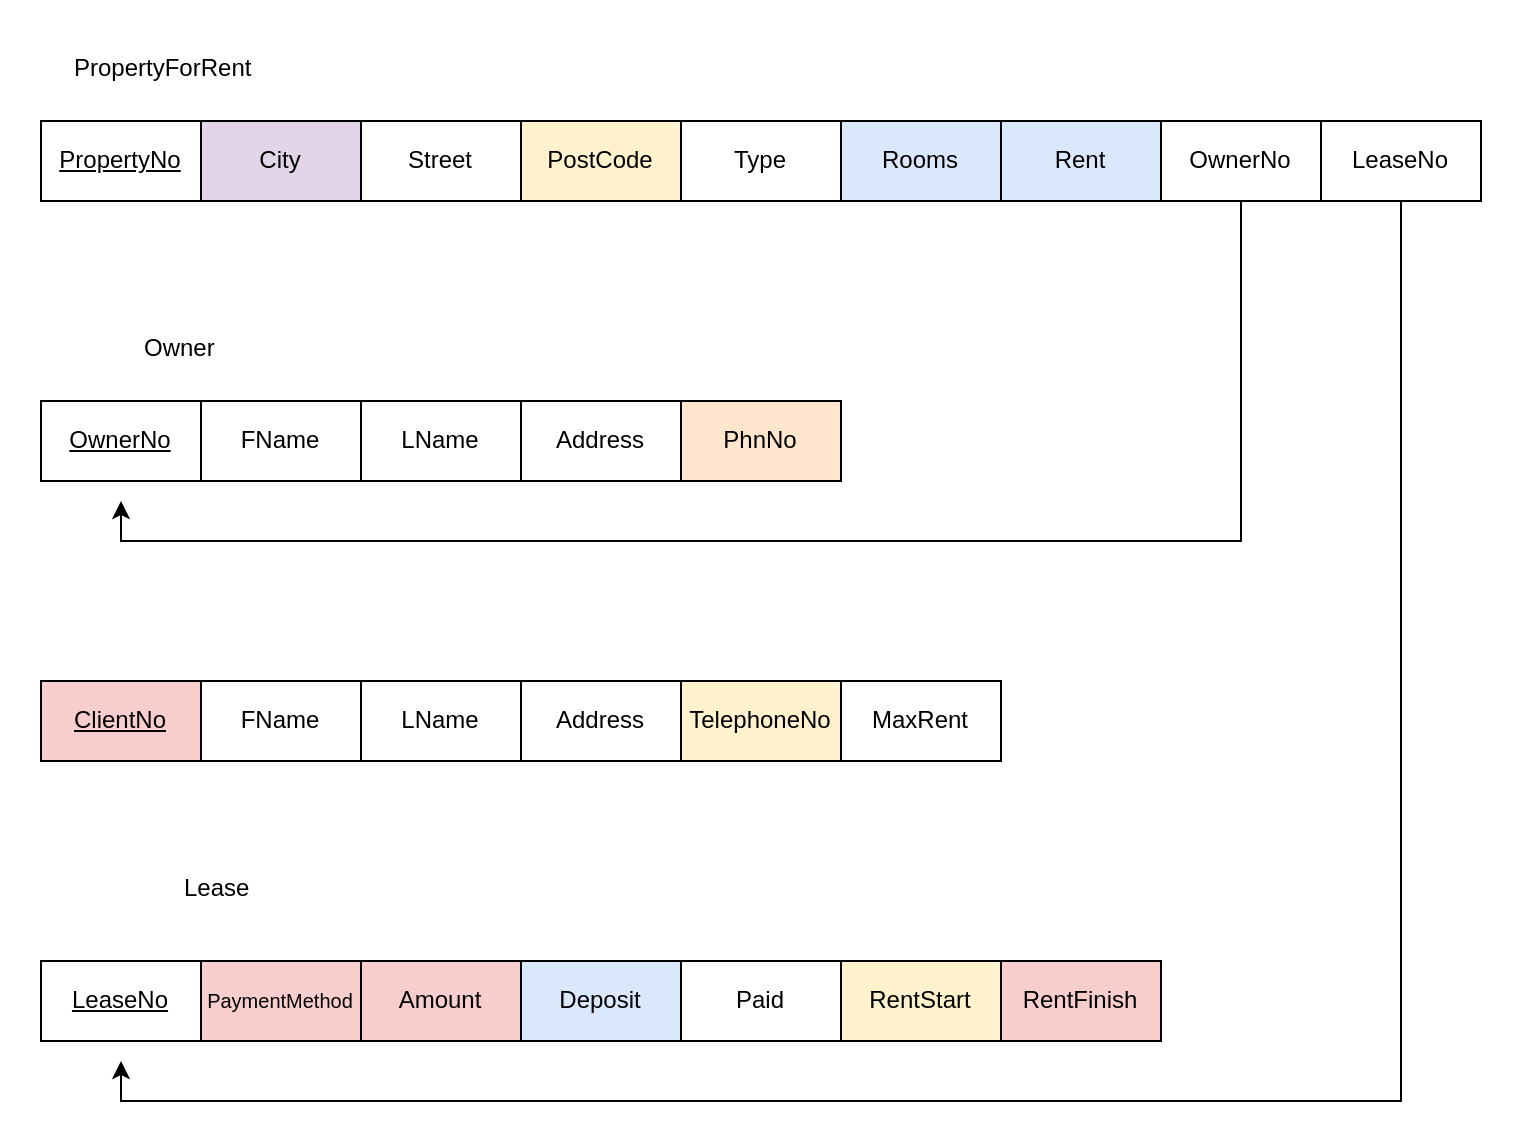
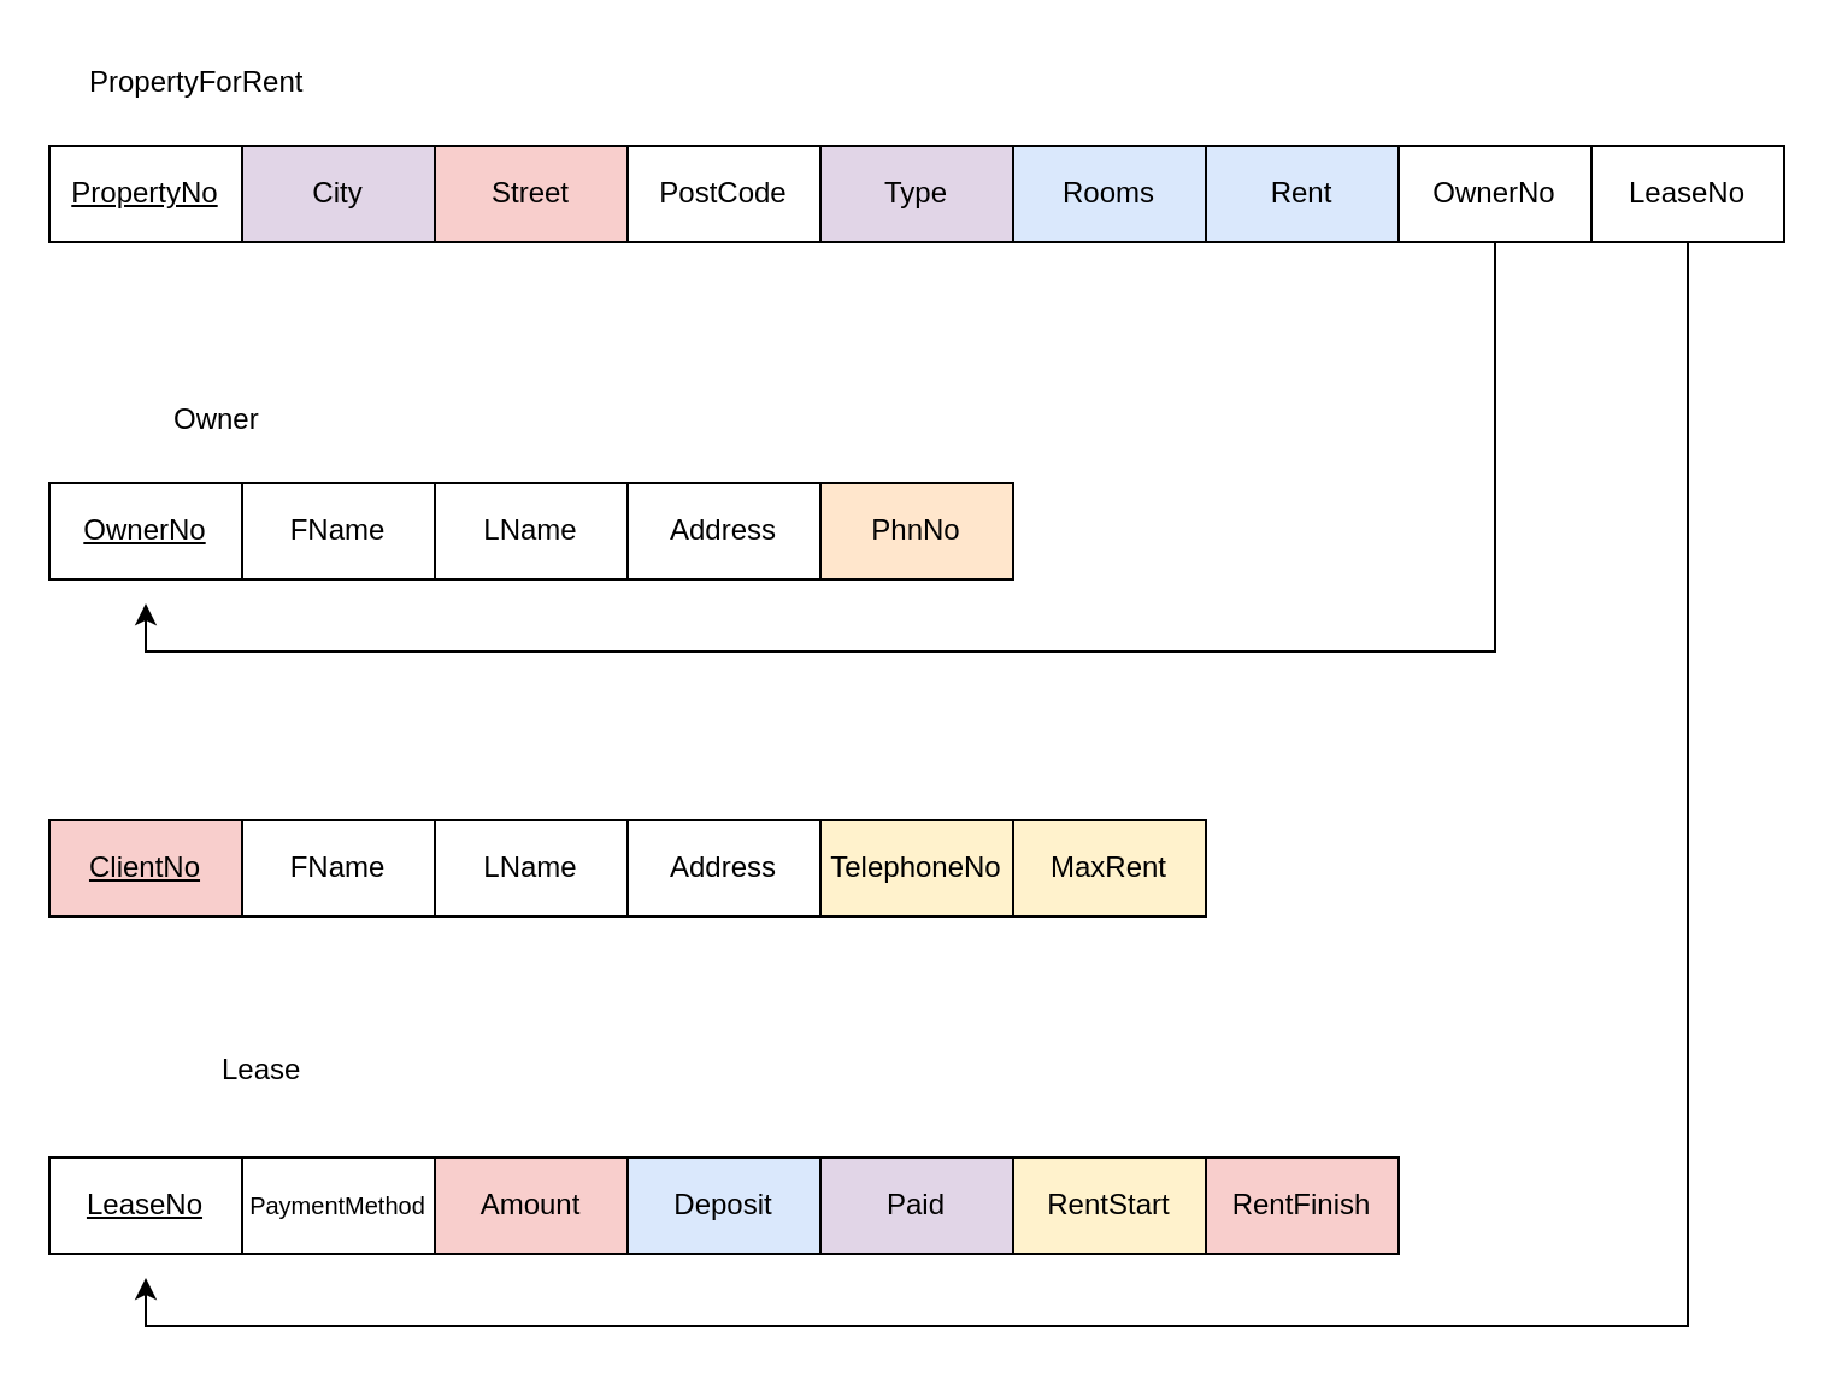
  <mxCell id="0" />
  <mxCell id="1" parent="0" />
  <mxCell id="2" value="" style="rounded=0;whiteSpace=wrap;html=1;" vertex="1" parent="1"><mxGeometry x="20" y="60" width="560" height="40" as="geometry" /></mxCell>
  <mxCell id="3" value="" style="endArrow=none;html=1;rounded=0;" edge="1" parent="1"><mxGeometry width="50" height="50" relative="1" as="geometry"><mxPoint x="100" y="100" as="sourcePoint" /><mxPoint x="100" y="60" as="targetPoint" /></mxGeometry></mxCell>
  <mxCell id="4" value="" style="endArrow=none;html=1;rounded=0;" edge="1" parent="1"><mxGeometry width="50" height="50" relative="1" as="geometry"><mxPoint x="180" y="100" as="sourcePoint" /><mxPoint x="180" y="60" as="targetPoint" /></mxGeometry></mxCell>
  <mxCell id="5" value="" style="endArrow=none;html=1;rounded=0;" edge="1" parent="1"><mxGeometry width="50" height="50" relative="1" as="geometry"><mxPoint x="259.76" y="100" as="sourcePoint" /><mxPoint x="259.76" y="60" as="targetPoint" /></mxGeometry></mxCell>
  <mxCell id="6" value="" style="endArrow=none;html=1;rounded=0;" edge="1" parent="1"><mxGeometry width="50" height="50" relative="1" as="geometry"><mxPoint x="340" y="100" as="sourcePoint" /><mxPoint x="340" y="60" as="targetPoint" /></mxGeometry></mxCell>
  <mxCell id="7" value="" style="endArrow=none;html=1;rounded=0;" edge="1" parent="1" source="38"><mxGeometry width="50" height="50" relative="1" as="geometry"><mxPoint x="420" y="100" as="sourcePoint" /><mxPoint x="420" y="60" as="targetPoint" /></mxGeometry></mxCell>
  <mxCell id="8" value="" style="rounded=0;whiteSpace=wrap;html=1;" vertex="1" parent="1"><mxGeometry x="20" y="200" width="400" height="40" as="geometry" /></mxCell>
  <mxCell id="9" value="" style="endArrow=none;html=1;rounded=0;" edge="1" parent="1"><mxGeometry width="50" height="50" relative="1" as="geometry"><mxPoint x="100" y="240" as="sourcePoint" /><mxPoint x="100" y="200" as="targetPoint" /></mxGeometry></mxCell>
  <mxCell id="10" value="" style="endArrow=none;html=1;rounded=0;" edge="1" parent="1" source="44"><mxGeometry width="50" height="50" relative="1" as="geometry"><mxPoint x="180" y="240" as="sourcePoint" /><mxPoint x="180" y="200" as="targetPoint" /></mxGeometry></mxCell>
  <mxCell id="11" value="" style="endArrow=none;html=1;rounded=0;" edge="1" parent="1" source="46"><mxGeometry width="50" height="50" relative="1" as="geometry"><mxPoint x="259.76" y="240" as="sourcePoint" /><mxPoint x="259.76" y="200" as="targetPoint" /></mxGeometry></mxCell>
  <mxCell id="12" value="" style="endArrow=none;html=1;rounded=0;" edge="1" parent="1"><mxGeometry width="50" height="50" relative="1" as="geometry"><mxPoint x="340" y="240" as="sourcePoint" /><mxPoint x="340" y="200" as="targetPoint" /></mxGeometry></mxCell>
  <mxCell id="13" value="" style="endArrow=none;html=1;rounded=0;" edge="1" parent="1" source="49"><mxGeometry width="50" height="50" relative="1" as="geometry"><mxPoint x="420" y="240" as="sourcePoint" /><mxPoint x="420" y="200" as="targetPoint" /></mxGeometry></mxCell>
  <mxCell id="14" value="" style="endArrow=none;html=1;rounded=0;" edge="1" parent="1" source="40"><mxGeometry width="50" height="50" relative="1" as="geometry"><mxPoint x="500" y="100" as="sourcePoint" /><mxPoint x="500" y="60" as="targetPoint" /></mxGeometry></mxCell>
  <mxCell id="15" value="" style="rounded=0;whiteSpace=wrap;html=1;" vertex="1" parent="1"><mxGeometry x="20" y="340" width="480" height="40" as="geometry" /></mxCell>
  <mxCell id="16" value="" style="endArrow=none;html=1;rounded=0;" edge="1" parent="1"><mxGeometry width="50" height="50" relative="1" as="geometry"><mxPoint x="100" y="380" as="sourcePoint" /><mxPoint x="100" y="340" as="targetPoint" /></mxGeometry></mxCell>
  <mxCell id="17" value="" style="endArrow=none;html=1;rounded=0;" edge="1" parent="1"><mxGeometry width="50" height="50" relative="1" as="geometry"><mxPoint x="180" y="380" as="sourcePoint" /><mxPoint x="180" y="340" as="targetPoint" /></mxGeometry></mxCell>
  <mxCell id="18" value="" style="endArrow=none;html=1;rounded=0;" edge="1" parent="1"><mxGeometry width="50" height="50" relative="1" as="geometry"><mxPoint x="259.76" y="380" as="sourcePoint" /><mxPoint x="259.76" y="340" as="targetPoint" /></mxGeometry></mxCell>
  <mxCell id="19" value="" style="endArrow=none;html=1;rounded=0;" edge="1" parent="1"><mxGeometry width="50" height="50" relative="1" as="geometry"><mxPoint x="340" y="380" as="sourcePoint" /><mxPoint x="340" y="340" as="targetPoint" /></mxGeometry></mxCell>
  <mxCell id="20" value="" style="endArrow=none;html=1;rounded=0;" edge="1" parent="1"><mxGeometry width="50" height="50" relative="1" as="geometry"><mxPoint x="420" y="380" as="sourcePoint" /><mxPoint x="420" y="340" as="targetPoint" /></mxGeometry></mxCell>
  <mxCell id="21" value="" style="endArrow=none;html=1;rounded=0;" edge="1" parent="1"><mxGeometry width="50" height="50" relative="1" as="geometry"><mxPoint x="500" y="380" as="sourcePoint" /><mxPoint x="500" y="340" as="targetPoint" /></mxGeometry></mxCell>
  <mxCell id="22" value="" style="rounded=0;whiteSpace=wrap;html=1;" vertex="1" parent="1"><mxGeometry x="20" y="480" width="560" height="40" as="geometry" /></mxCell>
  <mxCell id="23" value="" style="endArrow=none;html=1;rounded=0;" edge="1" parent="1"><mxGeometry width="50" height="50" relative="1" as="geometry"><mxPoint x="100" y="520" as="sourcePoint" /><mxPoint x="100" y="480" as="targetPoint" /></mxGeometry></mxCell>
  <mxCell id="24" value="" style="endArrow=none;html=1;rounded=0;" edge="1" parent="1"><mxGeometry width="50" height="50" relative="1" as="geometry"><mxPoint x="180" y="520" as="sourcePoint" /><mxPoint x="180" y="480" as="targetPoint" /></mxGeometry></mxCell>
  <mxCell id="25" value="" style="endArrow=none;html=1;rounded=0;" edge="1" parent="1"><mxGeometry width="50" height="50" relative="1" as="geometry"><mxPoint x="259.76" y="520" as="sourcePoint" /><mxPoint x="259.76" y="480" as="targetPoint" /></mxGeometry></mxCell>
  <mxCell id="26" value="" style="endArrow=none;html=1;rounded=0;" edge="1" parent="1"><mxGeometry width="50" height="50" relative="1" as="geometry"><mxPoint x="340" y="520" as="sourcePoint" /><mxPoint x="340" y="480" as="targetPoint" /></mxGeometry></mxCell>
  <mxCell id="27" value="" style="endArrow=none;html=1;rounded=0;" edge="1" parent="1"><mxGeometry width="50" height="50" relative="1" as="geometry"><mxPoint x="420" y="520" as="sourcePoint" /><mxPoint x="420" y="480" as="targetPoint" /></mxGeometry></mxCell>
  <mxCell id="28" value="" style="endArrow=none;html=1;rounded=0;" edge="1" parent="1"><mxGeometry width="50" height="50" relative="1" as="geometry"><mxPoint x="500" y="520" as="sourcePoint" /><mxPoint x="500" y="480" as="targetPoint" /></mxGeometry></mxCell>
  <mxCell id="29" value="PropertyForRent" style="text;whiteSpace=wrap;html=1;" vertex="1" parent="1"><mxGeometry x="35" y="20" width="100" height="20" as="geometry" /></mxCell>
  <mxCell id="30" value="Owner" style="text;whiteSpace=wrap;html=1;" vertex="1" parent="1"><mxGeometry x="70" y="160" width="70" height="20" as="geometry" /></mxCell>
  <mxCell id="31" value="Lease" style="text;whiteSpace=wrap;html=1;" vertex="1" parent="1"><mxGeometry x="90" y="430" width="70" height="20" as="geometry" /></mxCell>
  <mxCell id="32" value="PropertyNo" style="text;whiteSpace=wrap;html=1;" vertex="1" parent="1"><mxGeometry x="30" y="65" width="80" height="30" as="geometry" /></mxCell>
  <mxCell id="33" value="&lt;span style=&quot;text-align: left;&quot;&gt;City&lt;/span&gt;" style="rounded=0;whiteSpace=wrap;html=1;fillColor=#e1d5e7;" vertex="1" parent="1"><mxGeometry x="100" y="60" width="80" height="40" as="geometry" /></mxCell>
  <mxCell id="34" value="&lt;span style=&quot;text-align: left;&quot;&gt;&lt;u&gt;PropertyNo&lt;/u&gt;&lt;/span&gt;" style="rounded=0;whiteSpace=wrap;html=1;" vertex="1" parent="1"><mxGeometry x="20" y="60" width="80" height="40" as="geometry" /></mxCell>
- <mxCell id="35" value="&lt;span style=&quot;text-align: left;&quot;&gt;Street&lt;/span&gt;" style="rounded=0;whiteSpace=wrap;html=1;" vertex="1" parent="1"><mxGeometry x="180" y="60" width="80" height="40" as="geometry" /></mxCell>
- <mxCell id="36" value="&lt;span style=&quot;text-align: left;&quot;&gt;PostCode&lt;/span&gt;" style="rounded=0;whiteSpace=wrap;html=1;fillColor=#fff2cc;" vertex="1" parent="1"><mxGeometry x="260" y="60" width="80" height="40" as="geometry" /></mxCell>
+ <mxCell id="35" value="&lt;span style=&quot;text-align: left;&quot;&gt;Street&lt;/span&gt;" style="rounded=0;whiteSpace=wrap;html=1;fillColor=#f8cecc;" vertex="1" parent="1"><mxGeometry x="180" y="60" width="80" height="40" as="geometry" /></mxCell>
+ <mxCell id="36" value="&lt;span style=&quot;text-align: left;&quot;&gt;PostCode&lt;/span&gt;" style="rounded=0;whiteSpace=wrap;html=1;" vertex="1" parent="1"><mxGeometry x="260" y="60" width="80" height="40" as="geometry" /></mxCell>
  <mxCell id="37" value="" style="endArrow=none;html=1;rounded=0;" edge="1" parent="1" target="38"><mxGeometry width="50" height="50" relative="1" as="geometry"><mxPoint x="420" y="100" as="sourcePoint" /><mxPoint x="420" y="60" as="targetPoint" /></mxGeometry></mxCell>
- <mxCell id="38" value="&lt;span style=&quot;text-align: left;&quot;&gt;Type&lt;/span&gt;" style="rounded=0;whiteSpace=wrap;html=1;" vertex="1" parent="1"><mxGeometry x="340" y="60" width="80" height="40" as="geometry" /></mxCell>
+ <mxCell id="38" value="&lt;span style=&quot;text-align: left;&quot;&gt;Type&lt;/span&gt;" style="rounded=0;whiteSpace=wrap;html=1;fillColor=#e1d5e7;" vertex="1" parent="1"><mxGeometry x="340" y="60" width="80" height="40" as="geometry" /></mxCell>
  <mxCell id="39" value="" style="endArrow=none;html=1;rounded=0;" edge="1" parent="1" target="40"><mxGeometry width="50" height="50" relative="1" as="geometry"><mxPoint x="500" y="100" as="sourcePoint" /><mxPoint x="500" y="60" as="targetPoint" /></mxGeometry></mxCell>
  <mxCell id="40" value="&lt;span style=&quot;text-align: left;&quot;&gt;Rooms&lt;/span&gt;" style="rounded=0;whiteSpace=wrap;html=1;fillColor=#dae8fc;" vertex="1" parent="1"><mxGeometry x="420" y="60" width="80" height="40" as="geometry" /></mxCell>
  <mxCell id="41" value="&lt;span style=&quot;text-align: left;&quot;&gt;Rent&lt;/span&gt;" style="rounded=0;whiteSpace=wrap;html=1;fillColor=#dae8fc;" vertex="1" parent="1"><mxGeometry x="500" y="60" width="80" height="40" as="geometry" /></mxCell>
  <mxCell id="42" value="&lt;u&gt;OwnerNo&lt;/u&gt;" style="rounded=0;whiteSpace=wrap;html=1;" vertex="1" parent="1"><mxGeometry x="20" y="200" width="80" height="40" as="geometry" /></mxCell>
  <mxCell id="43" value="" style="endArrow=none;html=1;rounded=0;" edge="1" parent="1" target="44"><mxGeometry width="50" height="50" relative="1" as="geometry"><mxPoint x="180" y="240" as="sourcePoint" /><mxPoint x="180" y="200" as="targetPoint" /></mxGeometry></mxCell>
  <mxCell id="44" value="FName" style="rounded=0;whiteSpace=wrap;html=1;" vertex="1" parent="1"><mxGeometry x="100" y="200" width="80" height="40" as="geometry" /></mxCell>
  <mxCell id="45" value="" style="endArrow=none;html=1;rounded=0;" edge="1" parent="1" target="46"><mxGeometry width="50" height="50" relative="1" as="geometry"><mxPoint x="259.76" y="240" as="sourcePoint" /><mxPoint x="259.76" y="200" as="targetPoint" /></mxGeometry></mxCell>
  <mxCell id="46" value="LName" style="rounded=0;whiteSpace=wrap;html=1;" vertex="1" parent="1"><mxGeometry x="180" y="200" width="80" height="40" as="geometry" /></mxCell>
  <mxCell id="47" value="Address" style="rounded=0;whiteSpace=wrap;html=1;" vertex="1" parent="1"><mxGeometry x="260" y="200" width="80" height="40" as="geometry" /></mxCell>
  <mxCell id="48" value="" style="endArrow=none;html=1;rounded=0;" edge="1" parent="1" target="49"><mxGeometry width="50" height="50" relative="1" as="geometry"><mxPoint x="420" y="240" as="sourcePoint" /><mxPoint x="420" y="200" as="targetPoint" /></mxGeometry></mxCell>
  <mxCell id="49" value="PhnNo" style="rounded=0;whiteSpace=wrap;html=1;fillColor=#ffe6cc;" vertex="1" parent="1"><mxGeometry x="340" y="200" width="80" height="40" as="geometry" /></mxCell>
  <mxCell id="50" value="&lt;u&gt;ClientNo&lt;/u&gt;" style="rounded=0;whiteSpace=wrap;html=1;fillColor=#f8cecc;" vertex="1" parent="1"><mxGeometry x="20" y="340" width="80" height="40" as="geometry" /></mxCell>
  <mxCell id="51" value="FName" style="rounded=0;whiteSpace=wrap;html=1;" vertex="1" parent="1"><mxGeometry x="100" y="340" width="80" height="40" as="geometry" /></mxCell>
  <mxCell id="52" value="LName" style="rounded=0;whiteSpace=wrap;html=1;" vertex="1" parent="1"><mxGeometry x="180" y="340" width="80" height="40" as="geometry" /></mxCell>
  <mxCell id="53" value="Address" style="rounded=0;whiteSpace=wrap;html=1;" vertex="1" parent="1"><mxGeometry x="260" y="340" width="80" height="40" as="geometry" /></mxCell>
  <mxCell id="54" value="TelephoneNo" style="rounded=0;whiteSpace=wrap;html=1;fillColor=#fff2cc;" vertex="1" parent="1"><mxGeometry x="340" y="340" width="80" height="40" as="geometry" /></mxCell>
- <mxCell id="55" value="MaxRent" style="rounded=0;whiteSpace=wrap;html=1;" vertex="1" parent="1"><mxGeometry x="420" y="340" width="80" height="40" as="geometry" /></mxCell>
+ <mxCell id="55" value="MaxRent" style="rounded=0;whiteSpace=wrap;html=1;fillColor=#fff2cc;" vertex="1" parent="1"><mxGeometry x="420" y="340" width="80" height="40" as="geometry" /></mxCell>
  <mxCell id="56" value="&lt;u&gt;LeaseNo&lt;/u&gt;" style="rounded=0;whiteSpace=wrap;html=1;" vertex="1" parent="1"><mxGeometry x="20" y="480" width="80" height="40" as="geometry" /></mxCell>
- <mxCell id="57" value="&lt;font style=&quot;font-size: 10px;&quot;&gt;PaymentMethod&lt;/font&gt;" style="rounded=0;whiteSpace=wrap;html=1;fillColor=#f8cecc;" vertex="1" parent="1"><mxGeometry x="100" y="480" width="80" height="40" as="geometry" /></mxCell>
+ <mxCell id="57" value="&lt;font style=&quot;font-size: 10px;&quot;&gt;PaymentMethod&lt;/font&gt;" style="rounded=0;whiteSpace=wrap;html=1;" vertex="1" parent="1"><mxGeometry x="100" y="480" width="80" height="40" as="geometry" /></mxCell>
  <mxCell id="58" value="Amount" style="rounded=0;whiteSpace=wrap;html=1;fillColor=#f8cecc;" vertex="1" parent="1"><mxGeometry x="180" y="480" width="80" height="40" as="geometry" /></mxCell>
  <mxCell id="59" value="Deposit" style="rounded=0;whiteSpace=wrap;html=1;fillColor=#dae8fc;" vertex="1" parent="1"><mxGeometry x="260" y="480" width="80" height="40" as="geometry" /></mxCell>
- <mxCell id="60" value="Paid" style="rounded=0;whiteSpace=wrap;html=1;" vertex="1" parent="1"><mxGeometry x="340" y="480" width="80" height="40" as="geometry" /></mxCell>
+ <mxCell id="60" value="Paid" style="rounded=0;whiteSpace=wrap;html=1;fillColor=#e1d5e7;" vertex="1" parent="1"><mxGeometry x="340" y="480" width="80" height="40" as="geometry" /></mxCell>
  <mxCell id="61" value="RentStart" style="rounded=0;whiteSpace=wrap;html=1;fillColor=#fff2cc;" vertex="1" parent="1"><mxGeometry x="420" y="480" width="80" height="40" as="geometry" /></mxCell>
  <mxCell id="62" value="RentFinish" style="rounded=0;whiteSpace=wrap;html=1;fillColor=#f8cecc;" vertex="1" parent="1"><mxGeometry x="500" y="480" width="80" height="40" as="geometry" /></mxCell>
  <mxCell id="63" style="edgeStyle=orthogonalEdgeStyle;rounded=0;orthogonalLoop=1;jettySize=auto;html=1;" edge="1" parent="1"><mxGeometry relative="1" as="geometry"><mxPoint x="60" y="250" as="targetPoint" /><mxPoint x="620" y="100" as="sourcePoint" /><Array as="points"><mxPoint x="620" y="270" /><mxPoint x="60" y="270" /></Array></mxGeometry></mxCell>
  <mxCell id="64" value="OwnerNo" style="rounded=0;whiteSpace=wrap;html=1;" vertex="1" parent="1"><mxGeometry x="580" y="60" width="80" height="40" as="geometry" /></mxCell>
  <mxCell id="65" style="edgeStyle=orthogonalEdgeStyle;rounded=0;orthogonalLoop=1;jettySize=auto;html=1;" edge="1" parent="1" source="66"><mxGeometry relative="1" as="geometry"><mxPoint x="60" y="530" as="targetPoint" /><Array as="points"><mxPoint x="700" y="550" /><mxPoint x="60" y="550" /></Array></mxGeometry></mxCell>
  <mxCell id="66" value="LeaseNo" style="rounded=0;whiteSpace=wrap;html=1;" vertex="1" parent="1"><mxGeometry x="660" y="60" width="80" height="40" as="geometry" /></mxCell>
